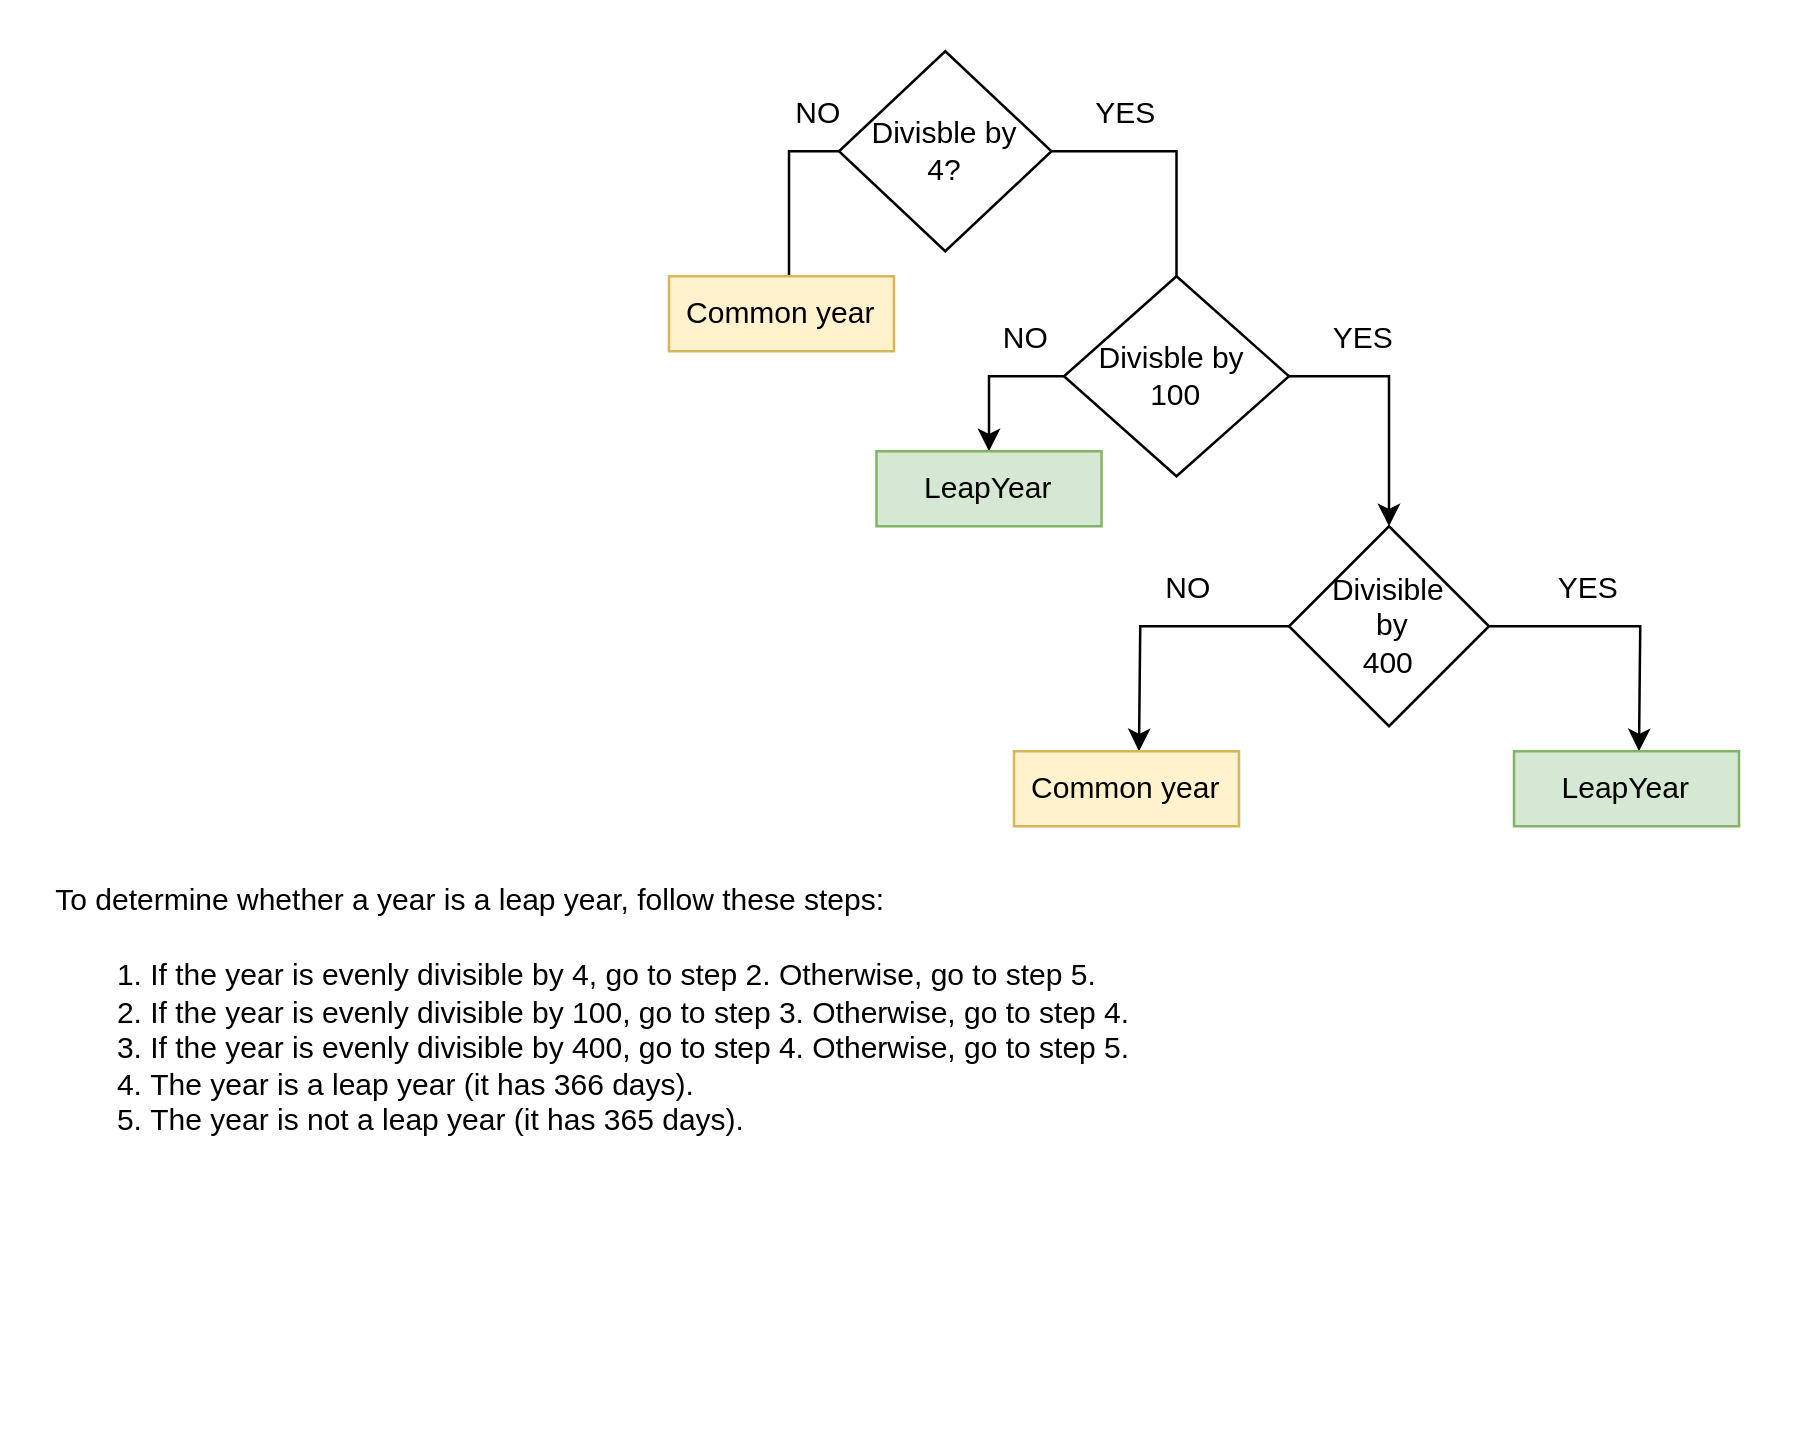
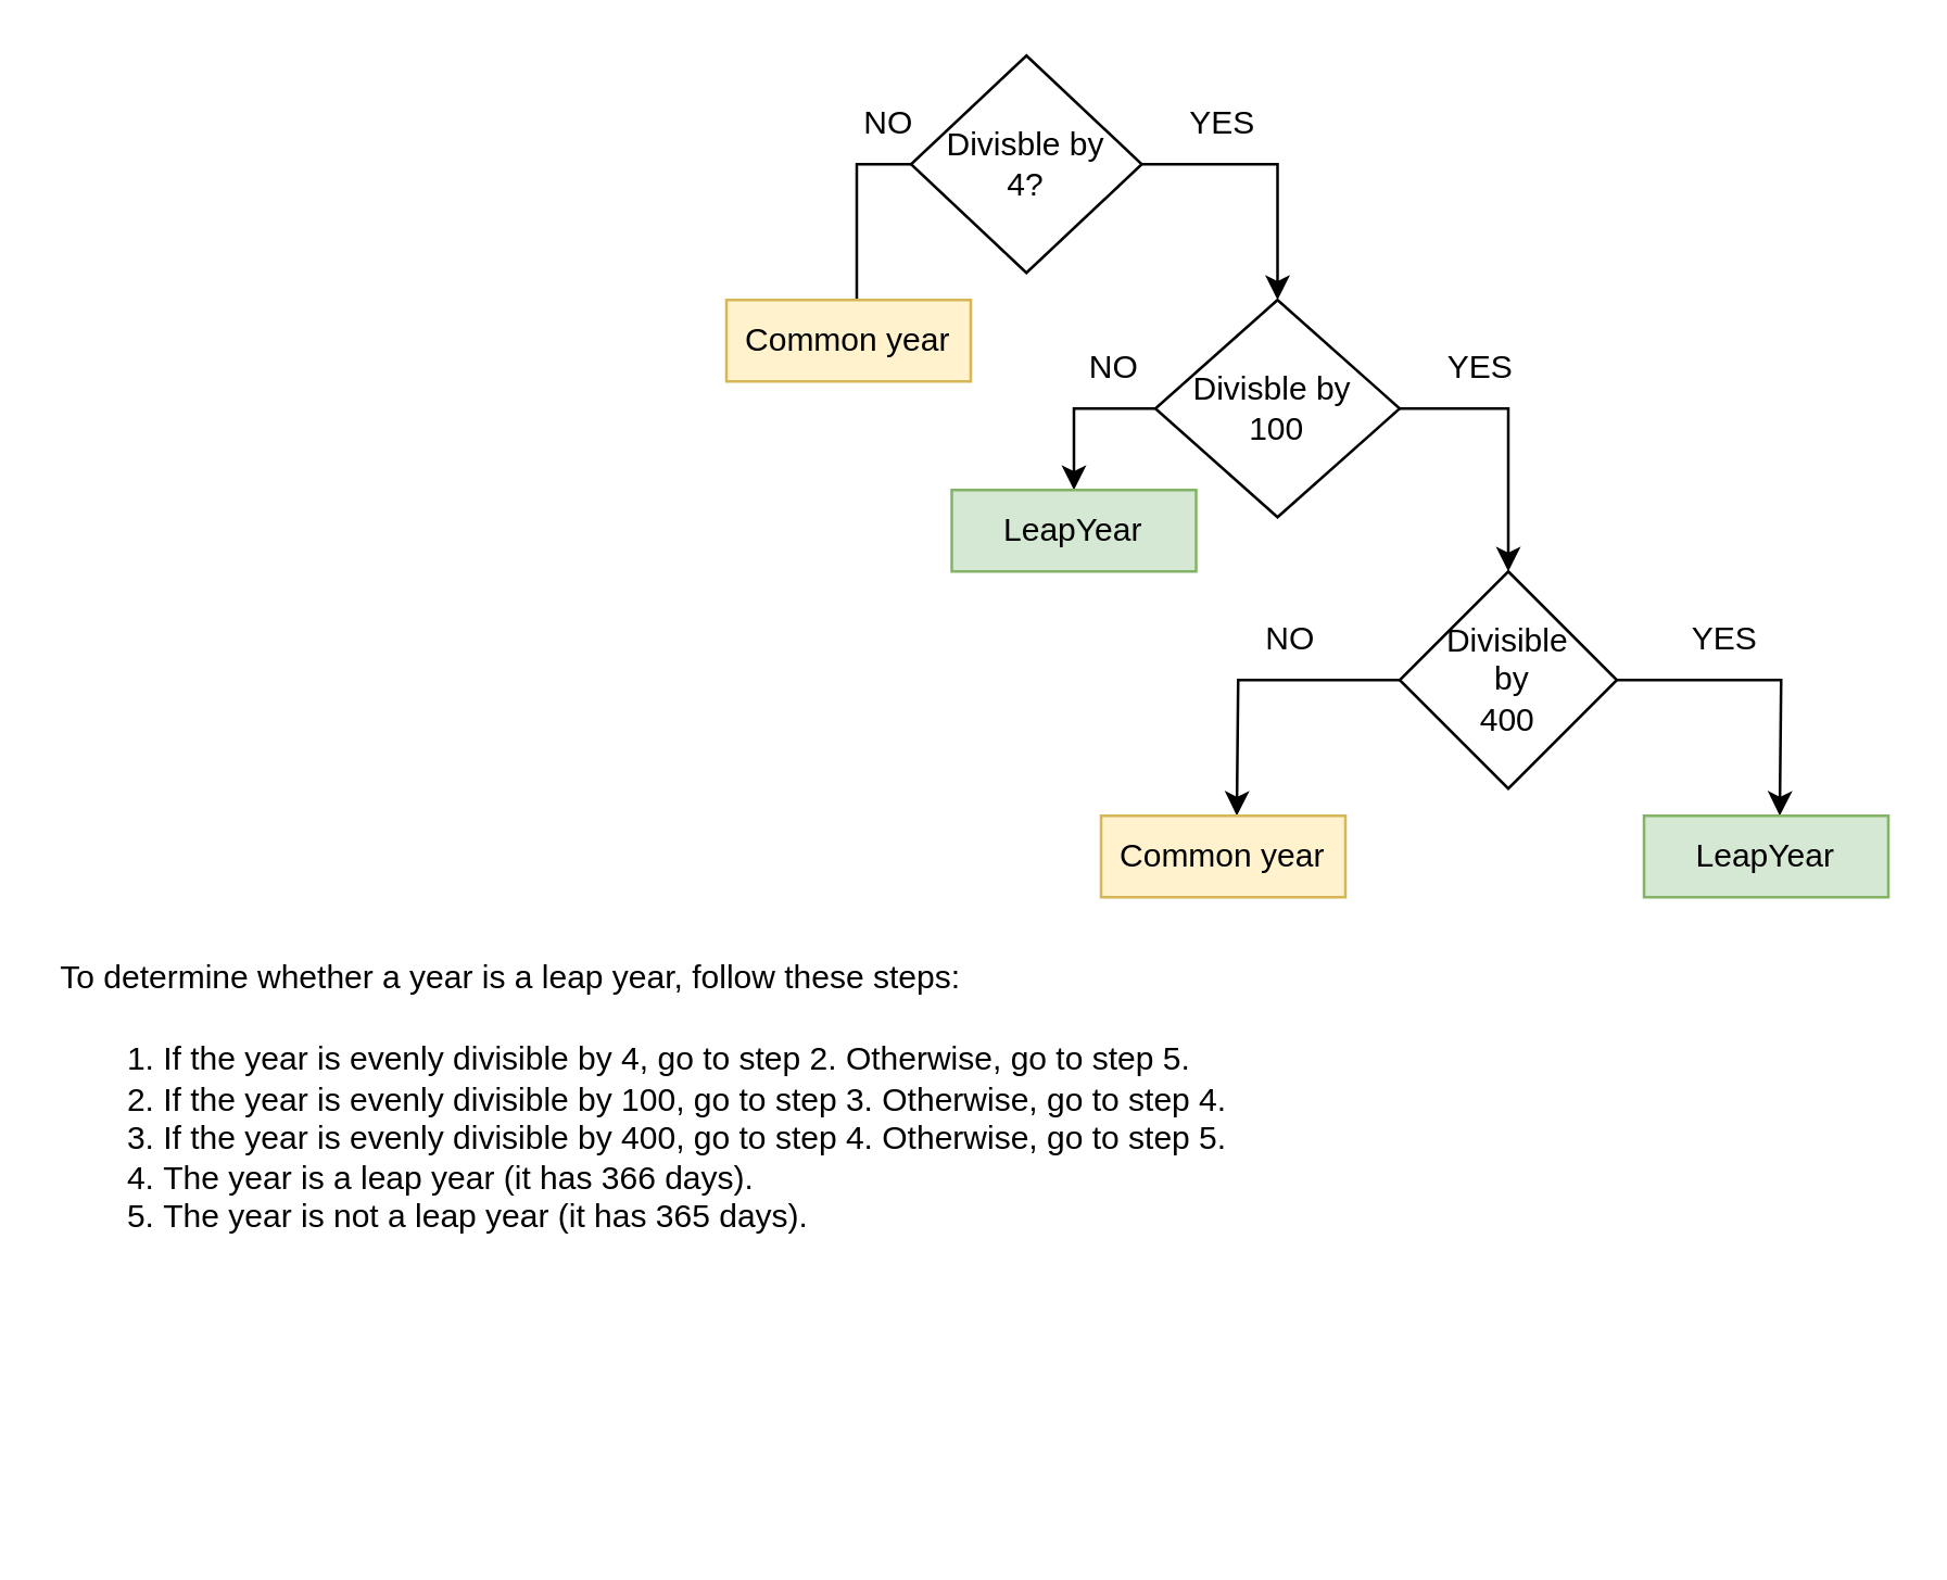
  <mxCell id="0" />
  <mxCell id="1" parent="0" />
- <mxCell id="2" style="edgeStyle=orthogonalEdgeStyle;rounded=0;orthogonalLoop=1;jettySize=auto;html=1;exitX=1;exitY=0.5;exitDx=0;exitDy=0;endArrow=none;" edge="1" parent="1" source="4" target="7"><mxGeometry relative="1" as="geometry"><mxPoint x="475" y="120" as="targetPoint" /></mxGeometry></mxCell>
+ <mxCell id="2" style="edgeStyle=orthogonalEdgeStyle;rounded=0;orthogonalLoop=1;jettySize=auto;html=1;exitX=1;exitY=0.5;exitDx=0;exitDy=0;" edge="1" parent="1" source="4" target="7"><mxGeometry relative="1" as="geometry"><mxPoint x="475" y="120" as="targetPoint" /></mxGeometry></mxCell>
  <mxCell id="3" style="edgeStyle=orthogonalEdgeStyle;rounded=0;orthogonalLoop=1;jettySize=auto;html=1;exitX=0;exitY=0.5;exitDx=0;exitDy=0;" edge="1" parent="1" source="4"><mxGeometry relative="1" as="geometry"><mxPoint x="315" y="110" as="targetPoint" /></mxGeometry></mxCell>
  <mxCell id="4" value="Divisble by&lt;br&gt;4?" style="rhombus;whiteSpace=wrap;html=1;" vertex="1" parent="1"><mxGeometry x="335" y="20" width="85" height="80" as="geometry" /></mxCell>
  <mxCell id="5" style="edgeStyle=orthogonalEdgeStyle;rounded=0;orthogonalLoop=1;jettySize=auto;html=1;exitX=1;exitY=0.5;exitDx=0;exitDy=0;" edge="1" parent="1" source="7"><mxGeometry relative="1" as="geometry"><mxPoint x="555" y="210" as="targetPoint" /><Array as="points"><mxPoint x="555" y="150" /></Array></mxGeometry></mxCell>
  <mxCell id="6" style="edgeStyle=orthogonalEdgeStyle;rounded=0;orthogonalLoop=1;jettySize=auto;html=1;exitX=0;exitY=0.5;exitDx=0;exitDy=0;" edge="1" parent="1" source="7"><mxGeometry relative="1" as="geometry"><mxPoint x="395" y="180" as="targetPoint" /><Array as="points"><mxPoint x="395" y="150" /></Array></mxGeometry></mxCell>
  <mxCell id="7" value="Divisble by&amp;nbsp;&lt;br&gt;100" style="rhombus;whiteSpace=wrap;html=1;" vertex="1" parent="1"><mxGeometry x="425" y="110" width="90" height="80" as="geometry" /></mxCell>
  <mxCell id="8" style="edgeStyle=orthogonalEdgeStyle;rounded=0;orthogonalLoop=1;jettySize=auto;html=1;exitX=0;exitY=0.5;exitDx=0;exitDy=0;" edge="1" parent="1" source="10"><mxGeometry relative="1" as="geometry"><mxPoint x="455" y="300" as="targetPoint" /></mxGeometry></mxCell>
  <mxCell id="9" style="edgeStyle=orthogonalEdgeStyle;rounded=0;orthogonalLoop=1;jettySize=auto;html=1;exitX=1;exitY=0.5;exitDx=0;exitDy=0;" edge="1" parent="1" source="10"><mxGeometry relative="1" as="geometry"><mxPoint x="655" y="300" as="targetPoint" /></mxGeometry></mxCell>
  <mxCell id="10" value="Divisible&lt;br&gt;&amp;nbsp;by&lt;br&gt;400" style="rhombus;whiteSpace=wrap;html=1;" vertex="1" parent="1"><mxGeometry x="515" y="210" width="80" height="80" as="geometry" /></mxCell>
  <mxCell id="11" value="Common year" style="rounded=0;whiteSpace=wrap;html=1;fillColor=#fff2cc;strokeColor=#d6b656;" vertex="1" parent="1"><mxGeometry x="405" y="300" width="90" height="30" as="geometry" /></mxCell>
  <mxCell id="12" value="LeapYear" style="rounded=0;whiteSpace=wrap;html=1;fillColor=#d5e8d4;strokeColor=#82b366;" vertex="1" parent="1"><mxGeometry x="605" y="300" width="90" height="30" as="geometry" /></mxCell>
  <mxCell id="13" value="NO" style="text;html=1;strokeColor=none;fillColor=none;align=center;verticalAlign=middle;whiteSpace=wrap;rounded=0;" vertex="1" parent="1"><mxGeometry x="297" y="30" width="60" height="30" as="geometry" /></mxCell>
  <mxCell id="14" value="YES" style="text;html=1;strokeColor=none;fillColor=none;align=center;verticalAlign=middle;whiteSpace=wrap;rounded=0;" vertex="1" parent="1"><mxGeometry x="420" y="30" width="60" height="30" as="geometry" /></mxCell>
  <mxCell id="15" value="YES" style="text;html=1;strokeColor=none;fillColor=none;align=center;verticalAlign=middle;whiteSpace=wrap;rounded=0;" vertex="1" parent="1"><mxGeometry x="515" y="120" width="60" height="30" as="geometry" /></mxCell>
  <mxCell id="16" value="NO" style="text;html=1;strokeColor=none;fillColor=none;align=center;verticalAlign=middle;whiteSpace=wrap;rounded=0;" vertex="1" parent="1"><mxGeometry x="380" y="120" width="60" height="30" as="geometry" /></mxCell>
  <mxCell id="17" value="YES" style="text;html=1;strokeColor=none;fillColor=none;align=center;verticalAlign=middle;whiteSpace=wrap;rounded=0;" vertex="1" parent="1"><mxGeometry x="605" y="220" width="60" height="30" as="geometry" /></mxCell>
  <mxCell id="18" value="NO" style="text;html=1;strokeColor=none;fillColor=none;align=center;verticalAlign=middle;whiteSpace=wrap;rounded=0;" vertex="1" parent="1"><mxGeometry x="445" y="220" width="60" height="30" as="geometry" /></mxCell>
  <mxCell id="19" value="LeapYear" style="rounded=0;whiteSpace=wrap;html=1;fillColor=#d5e8d4;strokeColor=#82b366;" vertex="1" parent="1"><mxGeometry x="350" y="180" width="90" height="30" as="geometry" /></mxCell>
  <mxCell id="20" value="&lt;meta charset=&quot;utf-8&quot;&gt;&lt;p style=&quot;box-sizing: inherit; outline-color: inherit; margin: 1rem 0px 0px; padding: 0px; overflow-wrap: break-word;&quot;&gt;To determine whether a year is a leap year, follow these steps:&lt;/p&gt;&lt;ol style=&quot;box-sizing: inherit; outline-color: inherit; margin: 16px 0px 16px 38px; padding: 0px;&quot;&gt;&lt;li style=&quot;box-sizing: inherit; outline-color: inherit; margin: 0px; padding: 0px; outline-style: initial; outline-width: 0px; list-style: decimal;&quot;&gt;If the year is evenly divisible by 4, go to step 2. Otherwise, go to step 5.&lt;/li&gt;&lt;li style=&quot;box-sizing: inherit; outline-color: inherit; margin: 0px; padding: 0px; outline-style: initial; outline-width: 0px; list-style: decimal;&quot;&gt;If the year is evenly divisible by 100, go to step 3. Otherwise, go to step 4.&lt;/li&gt;&lt;li style=&quot;box-sizing: inherit; outline-color: inherit; margin: 0px; padding: 0px; outline-style: initial; outline-width: 0px; list-style: decimal;&quot;&gt;If the year is evenly divisible by 400, go to step 4. Otherwise, go to step 5.&lt;/li&gt;&lt;li style=&quot;box-sizing: inherit; outline-color: inherit; margin: 0px; padding: 0px; outline-style: initial; outline-width: 0px; list-style: decimal;&quot;&gt;The year is a leap year (it has 366 days).&lt;/li&gt;&lt;li style=&quot;box-sizing: inherit; outline-color: inherit; margin: 0px; padding: 0px; outline-style: initial; outline-width: 0px; list-style: decimal;&quot;&gt;The year is not a leap year (it has 365 days).&lt;/li&gt;&lt;/ol&gt;&lt;div style=&quot;box-sizing: inherit; outline-color: inherit; position: relative;&quot; data-heading-level=&quot;h3&quot; class=&quot;heading-wrapper&quot;&gt;&lt;a style=&quot;box-sizing: inherit; outline-color: inherit; color: var(--theme-hyperlink); cursor: pointer; overflow-wrap: normal; text-decoration: none; background-color: rgb(23, 23, 23); outline-style: initial; outline-width: 0px; font-family: docons; font-size: 16px; speak: none; font-variant: normal; text-transform: none; text-align: center; direction: ltr; -webkit-font-smoothing: antialiased; font-style: normal; font-weight: 400; line-height: 16px; display: inline-block; width: 1px; transition: opacity 0.1s linear 0s; position: absolute; inset-inline-start: -1.875rem; transform: translateY(-50%) scale(1); inset-block-start: 1.137rem; clip: rect(1px, 1px, 1px, 1px); clip-path: inset(50%); height: 1px; opacity: 0; border: 0px; margin: -1px; padding: 0px; overflow: hidden; letter-spacing: normal; orphans: 2; text-indent: 0px; widows: 2; word-spacing: 0px; -webkit-text-stroke-width: 0px;&quot; aria-label=&quot;Section titled: Formula to determine whether a year is a leap year&quot; href=&quot;https://learn.microsoft.com/en-us/office/troubleshoot/excel/determine-a-leap-year#formula-to-determine-whether-a-year-is-a-leap-year&quot; class=&quot;anchor-link docon docon-link&quot;&gt;&lt;/a&gt;&lt;br class=&quot;Apple-interchange-newline&quot;&gt;&lt;/div&gt;" style="text;whiteSpace=wrap;html=1;" vertex="1" parent="1"><mxGeometry x="20" y="330" width="515" height="230" as="geometry" /></mxCell>
  <mxCell id="21" value="Common year" style="rounded=0;whiteSpace=wrap;html=1;fillColor=#fff2cc;strokeColor=#d6b656;" vertex="1" parent="1"><mxGeometry x="267" y="110" width="90" height="30" as="geometry" /></mxCell>
